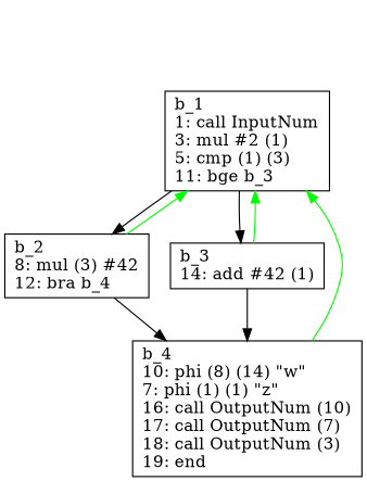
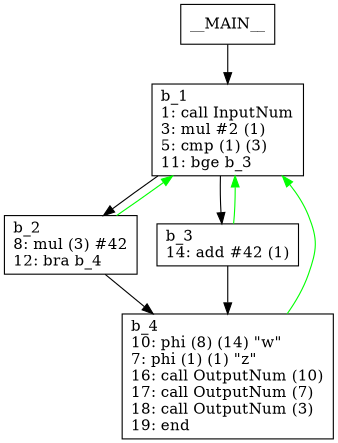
  digraph {
    node [shape=box]
    n1 [label="b_1\l1: call InputNum\l3: mul #2 (1)\l5: cmp (1) (3)\l11: bge b_3\l"]
+   __MAIN__
    n3 [label="b_2\l8: mul (3) #42\l12: bra b_4\l"]
    n4 [label="b_3\l14: add #42 (1)\l"]
    n5 [label="b_4\l10: phi (8) (14) \"w\"\l7: phi (1) (1) \"z\"\l16: call OutputNum (10)\l17: call OutputNum (7)\l18: call OutputNum (3)\l19: end\l"]
    n1 -> n3
    n1 -> n4
+   __MAIN__ -> n1
    n3 -> n1 [color=green]
    n3 -> n5
    n4 -> n1 [color=green]
    n4 -> n5
    n5 -> n1 [color=green]
  }
